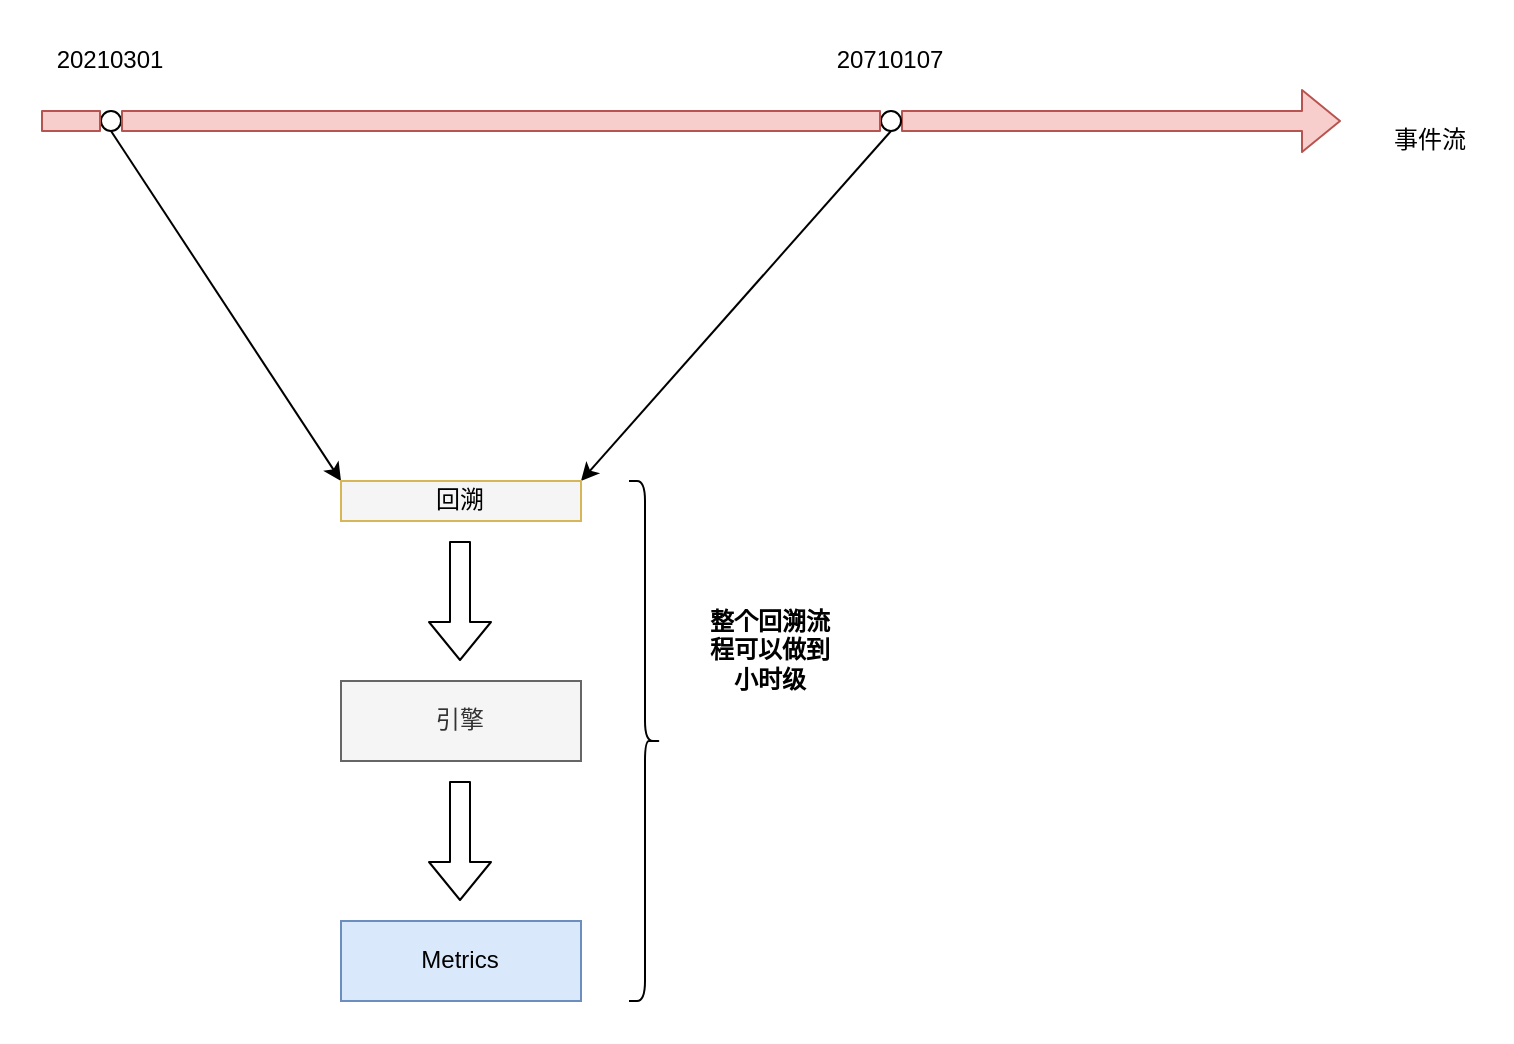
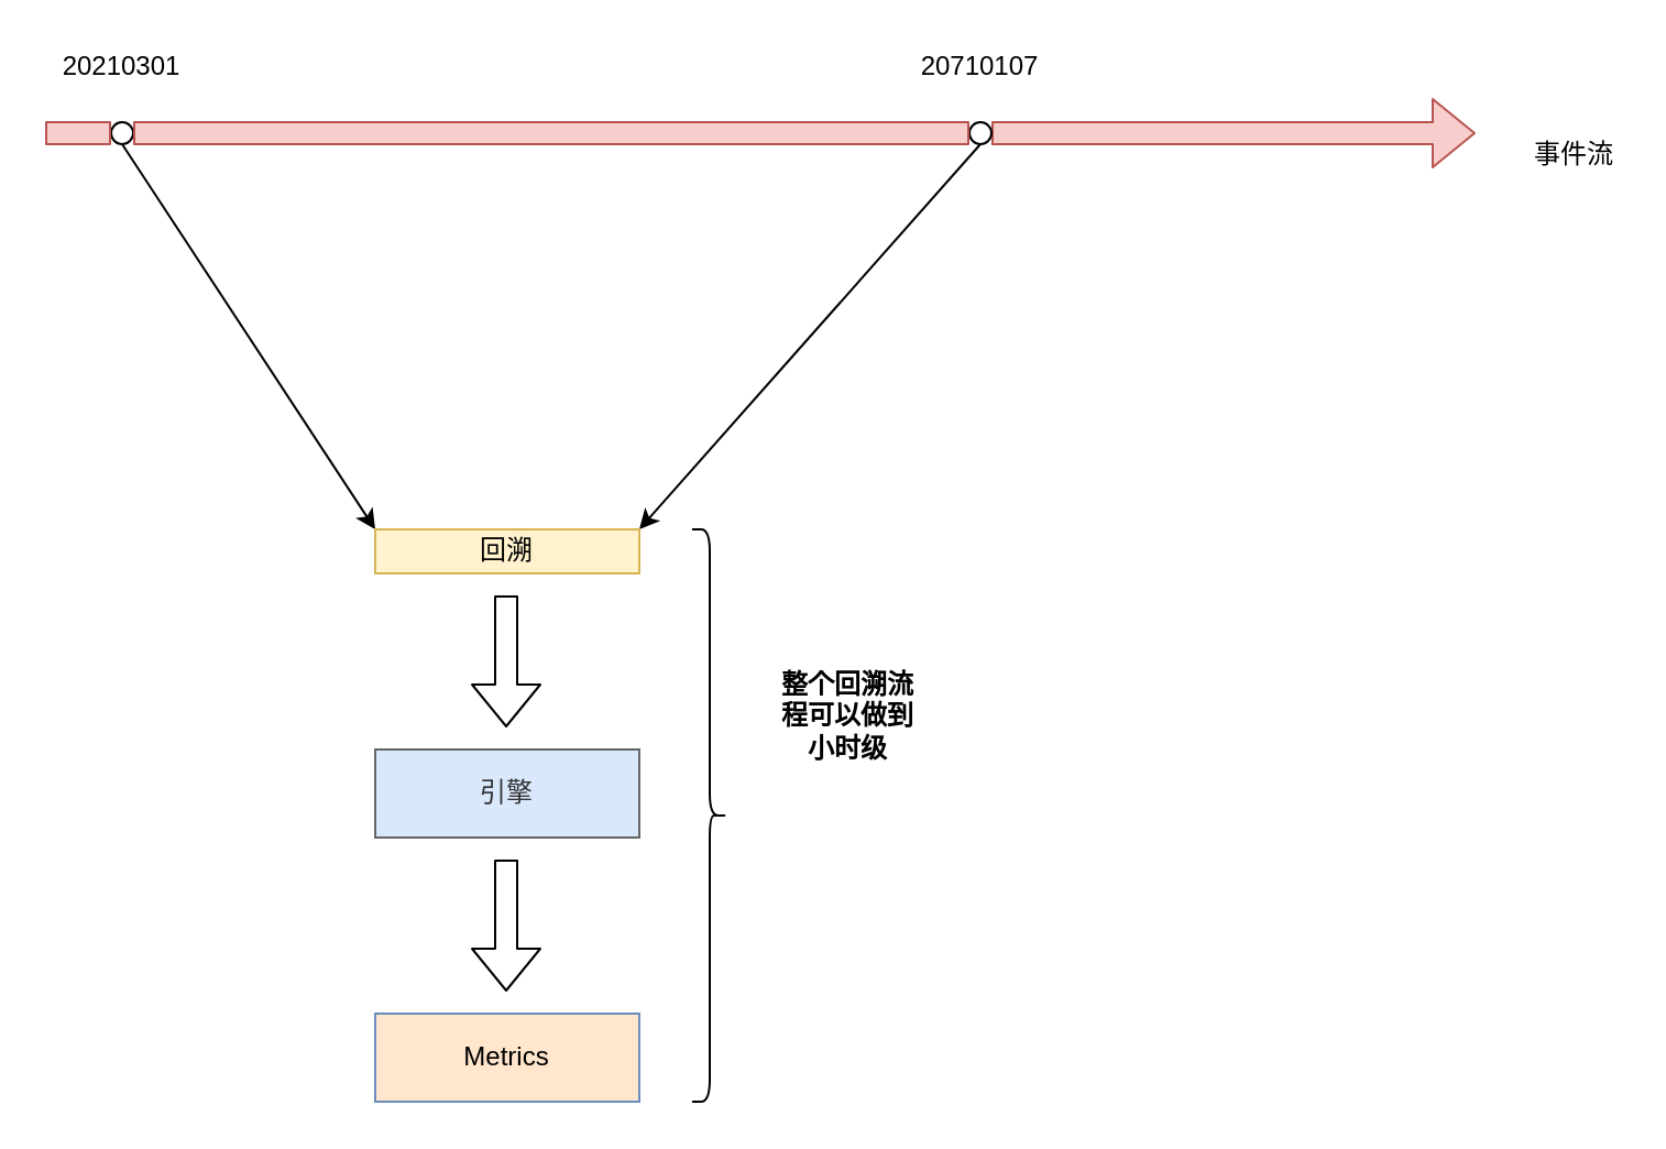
  <mxCell id="0" />
  <mxCell id="1" parent="0" />
  <mxCell id="2" value="" style="shape=flexArrow;endArrow=classic;html=1;fillColor=#f8cecc;strokeColor=#b85450;startArrow=none;" edge="1" parent="1" source="7"><mxGeometry width="50" height="50" relative="1" as="geometry"><mxPoint x="20" y="60" as="sourcePoint" /><mxPoint x="670" y="60" as="targetPoint" /></mxGeometry></mxCell>
  <mxCell id="3" value="事件流" style="text;html=1;strokeColor=none;fillColor=none;align=center;verticalAlign=middle;whiteSpace=wrap;rounded=0;" vertex="1" parent="1"><mxGeometry x="695" y="60" width="40" height="20" as="geometry" /></mxCell>
  <mxCell id="4" value="" style="ellipse;whiteSpace=wrap;html=1;aspect=fixed;" vertex="1" parent="1"><mxGeometry x="50" y="55" width="10" height="10" as="geometry" /></mxCell>
  <mxCell id="5" value="" style="shape=flexArrow;endArrow=none;html=1;fillColor=#f8cecc;strokeColor=#b85450;" edge="1" parent="1" target="4"><mxGeometry width="50" height="50" relative="1" as="geometry"><mxPoint x="20" y="60" as="sourcePoint" /><mxPoint x="670" y="60" as="targetPoint" /></mxGeometry></mxCell>
  <mxCell id="6" value="20210301" style="text;html=1;strokeColor=none;fillColor=none;align=center;verticalAlign=middle;whiteSpace=wrap;rounded=0;" vertex="1" parent="1"><mxGeometry x="35" y="20" width="40" height="20" as="geometry" /></mxCell>
  <mxCell id="7" value="" style="ellipse;whiteSpace=wrap;html=1;aspect=fixed;" vertex="1" parent="1"><mxGeometry x="440" y="55" width="10" height="10" as="geometry" /></mxCell>
  <mxCell id="8" value="" style="shape=flexArrow;endArrow=none;html=1;fillColor=#f8cecc;strokeColor=#b85450;startArrow=none;" edge="1" parent="1" source="4" target="7"><mxGeometry width="50" height="50" relative="1" as="geometry"><mxPoint x="60" y="60" as="sourcePoint" /><mxPoint x="670" y="60" as="targetPoint" /></mxGeometry></mxCell>
  <mxCell id="9" value="20710107" style="text;html=1;strokeColor=none;fillColor=none;align=center;verticalAlign=middle;whiteSpace=wrap;rounded=0;" vertex="1" parent="1"><mxGeometry x="425" y="20" width="40" height="20" as="geometry" /></mxCell>
  <mxCell id="10" value="" style="endArrow=classic;html=1;exitX=0.5;exitY=1;exitDx=0;exitDy=0;entryX=0;entryY=0;entryDx=0;entryDy=0;" edge="1" parent="1" source="4" target="12"><mxGeometry width="50" height="50" relative="1" as="geometry"><mxPoint x="70" y="250" as="sourcePoint" /><mxPoint x="190" y="290" as="targetPoint" /></mxGeometry></mxCell>
  <mxCell id="11" value="" style="endArrow=classic;html=1;exitX=0.5;exitY=1;exitDx=0;exitDy=0;entryX=1;entryY=0;entryDx=0;entryDy=0;" edge="1" parent="1" source="7" target="12"><mxGeometry width="50" height="50" relative="1" as="geometry"><mxPoint x="65" y="75" as="sourcePoint" /><mxPoint x="250" y="290" as="targetPoint" /></mxGeometry></mxCell>
- <mxCell id="12" value="回溯" style="rounded=0;whiteSpace=wrap;html=1;fillColor=#f5f5f5;strokeColor=#d6b656;" vertex="1" parent="1"><mxGeometry x="170" y="240" width="120" height="20" as="geometry" /></mxCell>
+ <mxCell id="12" value="回溯" style="rounded=0;whiteSpace=wrap;html=1;fillColor=#fff2cc;strokeColor=#d6b656;" vertex="1" parent="1"><mxGeometry x="170" y="240" width="120" height="20" as="geometry" /></mxCell>
  <mxCell id="13" value="" style="shape=flexArrow;endArrow=classic;html=1;" edge="1" parent="1"><mxGeometry width="50" height="50" relative="1" as="geometry"><mxPoint x="229.5" y="270" as="sourcePoint" /><mxPoint x="229.5" y="330" as="targetPoint" /></mxGeometry></mxCell>
- <mxCell id="14" value="引擎" style="rounded=0;whiteSpace=wrap;html=1;fillColor=#f5f5f5;strokeColor=#666666;fontColor=#333333;" vertex="1" parent="1"><mxGeometry x="170" y="340" width="120" height="40" as="geometry" /></mxCell>
+ <mxCell id="14" value="引擎" style="rounded=0;whiteSpace=wrap;html=1;fillColor=#dae8fc;strokeColor=#666666;fontColor=#333333;" vertex="1" parent="1"><mxGeometry x="170" y="340" width="120" height="40" as="geometry" /></mxCell>
  <mxCell id="15" value="" style="shape=flexArrow;endArrow=classic;html=1;" edge="1" parent="1"><mxGeometry width="50" height="50" relative="1" as="geometry"><mxPoint x="229.5" y="390" as="sourcePoint" /><mxPoint x="229.5" y="450" as="targetPoint" /></mxGeometry></mxCell>
- <mxCell id="16" value="Metrics" style="rounded=0;whiteSpace=wrap;html=1;fillColor=#dae8fc;strokeColor=#6c8ebf;" vertex="1" parent="1"><mxGeometry x="170" y="460" width="120" height="40" as="geometry" /></mxCell>
+ <mxCell id="16" value="Metrics" style="rounded=0;whiteSpace=wrap;html=1;fillColor=#ffe6cc;strokeColor=#6c8ebf;" vertex="1" parent="1"><mxGeometry x="170" y="460" width="120" height="40" as="geometry" /></mxCell>
  <mxCell id="17" value="" style="shape=curlyBracket;whiteSpace=wrap;html=1;rounded=1;flipH=1;" vertex="1" parent="1"><mxGeometry x="314" y="240" width="16" height="260" as="geometry" /></mxCell>
  <mxCell id="18" value="&lt;b&gt;整个回溯流程可以做到小时级&lt;/b&gt;" style="text;html=1;strokeColor=none;fillColor=none;align=center;verticalAlign=middle;whiteSpace=wrap;rounded=0;" vertex="1" parent="1"><mxGeometry x="350" y="300" width="70" height="50" as="geometry" /></mxCell>
